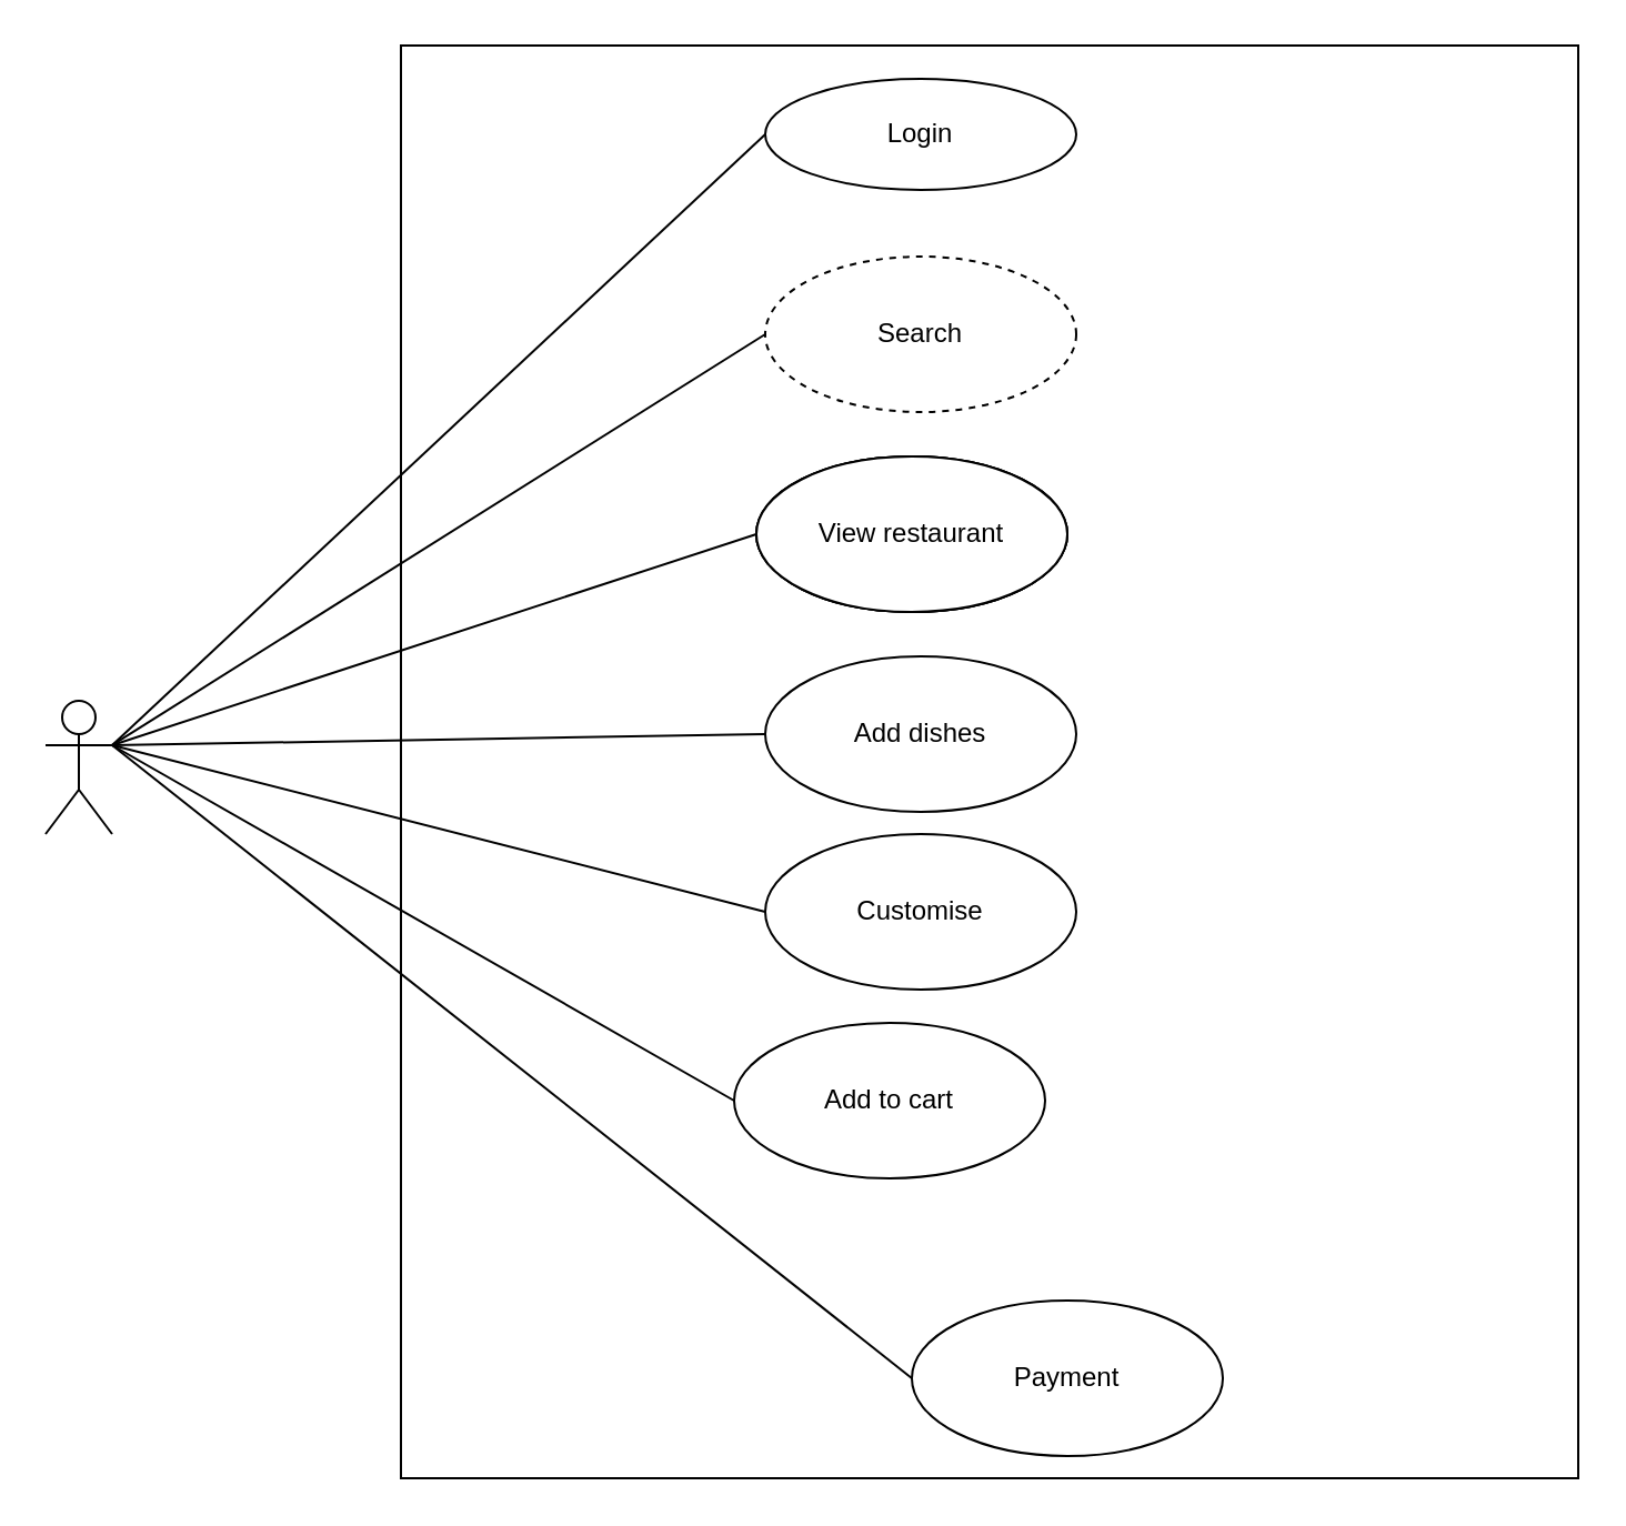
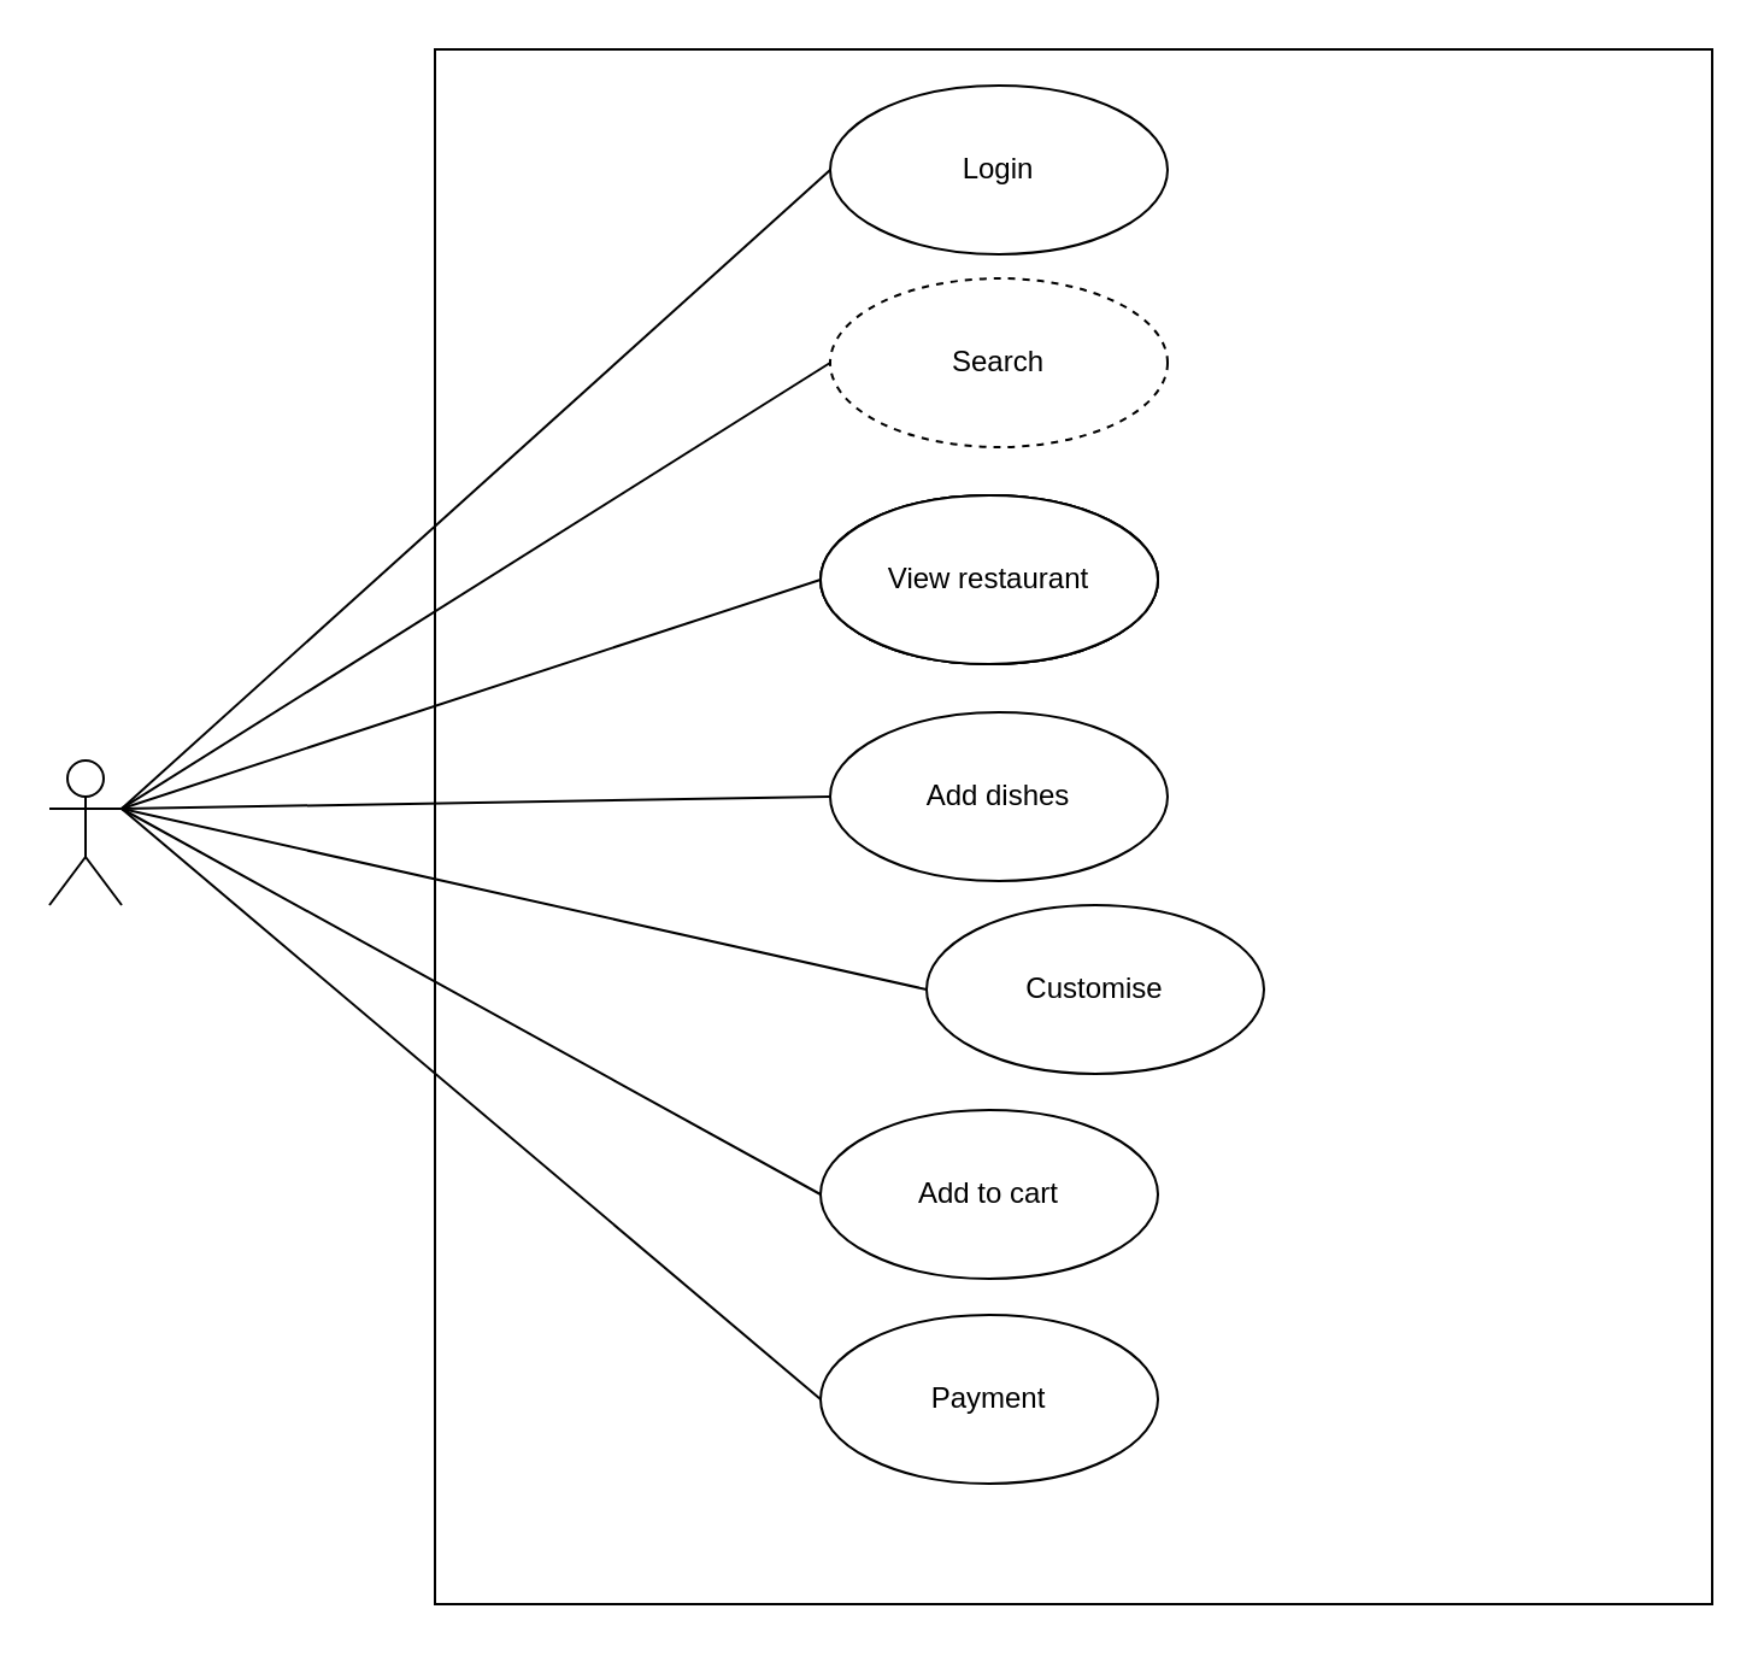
  <mxCell id="0" />
  <mxCell id="1" parent="0" />
  <mxCell id="2" value="" style="html=1;" parent="1" vertex="1"><mxGeometry x="180" y="20" width="530" height="645" as="geometry" /></mxCell>
- <mxCell id="3" value="Login" style="ellipse;whiteSpace=wrap;html=1;" parent="1" vertex="1"><mxGeometry x="344" y="35" width="140" height="50" as="geometry" /></mxCell>
+ <mxCell id="3" value="Login" style="ellipse;whiteSpace=wrap;html=1;" parent="1" vertex="1"><mxGeometry x="344" y="35" width="140" height="70" as="geometry" /></mxCell>
  <mxCell id="4" value="Search" style="ellipse;whiteSpace=wrap;html=1;dashed=1;" parent="1" vertex="1"><mxGeometry x="344" y="115" width="140" height="70" as="geometry" /></mxCell>
  <mxCell id="5" value="View restaurant" style="ellipse;whiteSpace=wrap;html=1;" parent="1" vertex="1"><mxGeometry x="340" y="205" width="140" height="70" as="geometry" /></mxCell>
  <mxCell id="6" value="View restaurant" style="ellipse;whiteSpace=wrap;html=1;" parent="1" vertex="1"><mxGeometry x="340" y="205" width="140" height="70" as="geometry" /></mxCell>
  <mxCell id="7" value="View restaurant" style="ellipse;whiteSpace=wrap;html=1;" parent="1" vertex="1"><mxGeometry x="340" y="205" width="140" height="70" as="geometry" /></mxCell>
  <mxCell id="8" value="Add dishes" style="ellipse;whiteSpace=wrap;html=1;" parent="1" vertex="1"><mxGeometry x="344" y="295" width="140" height="70" as="geometry" /></mxCell>
- <mxCell id="9" value="Customise" style="ellipse;whiteSpace=wrap;html=1;" parent="1" vertex="1"><mxGeometry x="344" y="375" width="140" height="70" as="geometry" /></mxCell>
- <mxCell id="10" value="Add to cart" style="ellipse;whiteSpace=wrap;html=1;" parent="1" vertex="1"><mxGeometry x="330" y="460" width="140" height="70" as="geometry" /></mxCell>
- <mxCell id="11" value="Payment" style="ellipse;whiteSpace=wrap;html=1;" parent="1" vertex="1"><mxGeometry x="410" y="585" width="140" height="70" as="geometry" /></mxCell>
+ <mxCell id="9" value="Customise" style="ellipse;whiteSpace=wrap;html=1;" parent="1" vertex="1"><mxGeometry x="384" y="375" width="140" height="70" as="geometry" /></mxCell>
+ <mxCell id="10" value="Add to cart" style="ellipse;whiteSpace=wrap;html=1;" parent="1" vertex="1"><mxGeometry x="340" y="460" width="140" height="70" as="geometry" /></mxCell>
+ <mxCell id="11" value="Payment" style="ellipse;whiteSpace=wrap;html=1;" parent="1" vertex="1"><mxGeometry x="340" y="545" width="140" height="70" as="geometry" /></mxCell>
  <mxCell id="12" value="" style="shape=umlActor;verticalLabelPosition=bottom;verticalAlign=top;html=1;" parent="1" vertex="1"><mxGeometry x="20" y="315" width="30" height="60" as="geometry" /></mxCell>
  <mxCell id="13" value="" style="endArrow=none;html=1;rounded=0;exitX=1;exitY=0.333;exitDx=0;exitDy=0;exitPerimeter=0;entryX=0;entryY=0.5;entryDx=0;entryDy=0;" parent="1" source="12" target="3" edge="1"><mxGeometry width="50" height="50" relative="1" as="geometry"><mxPoint x="380" y="295" as="sourcePoint" /><mxPoint x="430" y="245" as="targetPoint" /></mxGeometry></mxCell>
  <mxCell id="14" value="" style="endArrow=none;html=1;rounded=0;exitX=1;exitY=0.333;exitDx=0;exitDy=0;exitPerimeter=0;entryX=0;entryY=0.5;entryDx=0;entryDy=0;" parent="1" source="12" target="4" edge="1"><mxGeometry width="50" height="50" relative="1" as="geometry"><mxPoint x="380" y="295" as="sourcePoint" /><mxPoint x="430" y="245" as="targetPoint" /></mxGeometry></mxCell>
  <mxCell id="15" value="" style="endArrow=none;html=1;rounded=0;entryX=0;entryY=0.5;entryDx=0;entryDy=0;" parent="1" target="7" edge="1"><mxGeometry width="50" height="50" relative="1" as="geometry"><mxPoint x="50" y="335" as="sourcePoint" /><mxPoint x="430" y="245" as="targetPoint" /></mxGeometry></mxCell>
  <mxCell id="16" value="" style="endArrow=none;html=1;rounded=0;entryX=0;entryY=0.5;entryDx=0;entryDy=0;" parent="1" target="8" edge="1"><mxGeometry width="50" height="50" relative="1" as="geometry"><mxPoint x="50" y="335" as="sourcePoint" /><mxPoint x="430" y="245" as="targetPoint" /></mxGeometry></mxCell>
  <mxCell id="17" value="" style="endArrow=none;html=1;rounded=0;entryX=0;entryY=0.5;entryDx=0;entryDy=0;" parent="1" target="9" edge="1"><mxGeometry width="50" height="50" relative="1" as="geometry"><mxPoint x="50" y="335" as="sourcePoint" /><mxPoint x="430" y="245" as="targetPoint" /></mxGeometry></mxCell>
  <mxCell id="18" value="" style="endArrow=none;html=1;rounded=0;entryX=0;entryY=0.5;entryDx=0;entryDy=0;" parent="1" target="10" edge="1"><mxGeometry width="50" height="50" relative="1" as="geometry"><mxPoint x="50" y="335" as="sourcePoint" /><mxPoint x="430" y="245" as="targetPoint" /></mxGeometry></mxCell>
  <mxCell id="19" value="" style="endArrow=none;html=1;rounded=0;entryX=0;entryY=0.5;entryDx=0;entryDy=0;" parent="1" target="11" edge="1"><mxGeometry width="50" height="50" relative="1" as="geometry"><mxPoint x="50" y="335" as="sourcePoint" /><mxPoint x="430" y="445" as="targetPoint" /></mxGeometry></mxCell>
